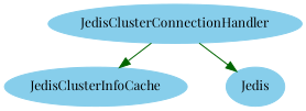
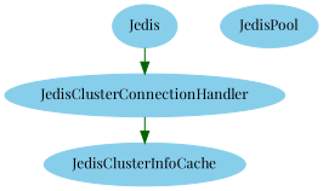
  digraph {
    compound=true
    fontname="Playfair Display"
    newrank=true
    nodesep=0.5
    plines=Ortho
    rankdir=TB
    ranksep=0.3
    node [color=skyblue fontname="Playfair Display" fontsize=12 style=filled]
    edge [color=darkgreen fontname="Playfair Display" fontsize=12]
    JedisClusterConnectionHandler
    JedisClusterInfoCache
    Jedis
+   JedisPool
    JedisClusterConnectionHandler -> JedisClusterInfoCache
-   JedisClusterConnectionHandler -> Jedis
+   Jedis -> JedisClusterConnectionHandler
  }
